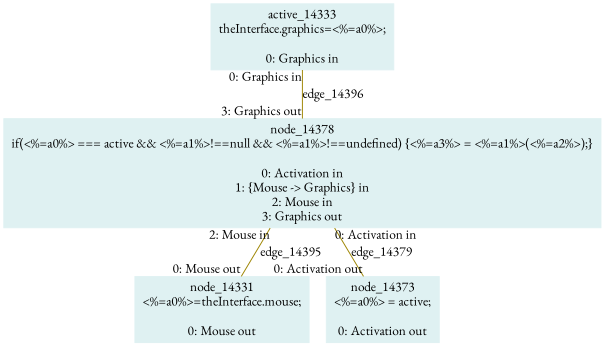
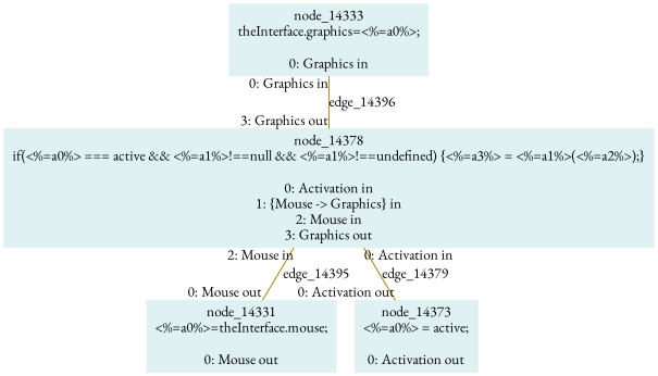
  digraph {
    fontname="EB Garamond"
    node [color="#dff1f2" fontname="EB Garamond" shape=box style=filled]
    edge [arrowHead=none arrowsize=1 color="#9d8400" dir=none fontname="EB Garamond"]
    n1 [label="node_14331\n<%=a0%>=theInterface.mouse;\n\n0: Mouse out"]
-   n2 [label="active_14333\ntheInterface.graphics=<%=a0%>;\n\n0: Graphics in"]
+   n2 [label="node_14333\ntheInterface.graphics=<%=a0%>;\n\n0: Graphics in"]
    n3 [label="node_14378\nif(<%=a0%> === active && <%=a1%>!==null && <%=a1%>!==undefined) {<%=a3%> = <%=a1%>(<%=a2%>);}\n\n0: Activation in\n1: {Mouse -> Graphics} in\n2: Mouse in\n3: Graphics out"]
    n4 [label="node_14373\n<%=a0%> = active;\n\n0: Activation out"]
    n2 -> n3 [headlabel="3: Graphics out" label=edge_14396 taillabel="0: Graphics in"]
    n3 -> n1 [headlabel="0: Mouse out" label=edge_14395 taillabel="2: Mouse in"]
    n3 -> n4 [headlabel="0: Activation out" label=edge_14379 taillabel="0: Activation in"]
  }
